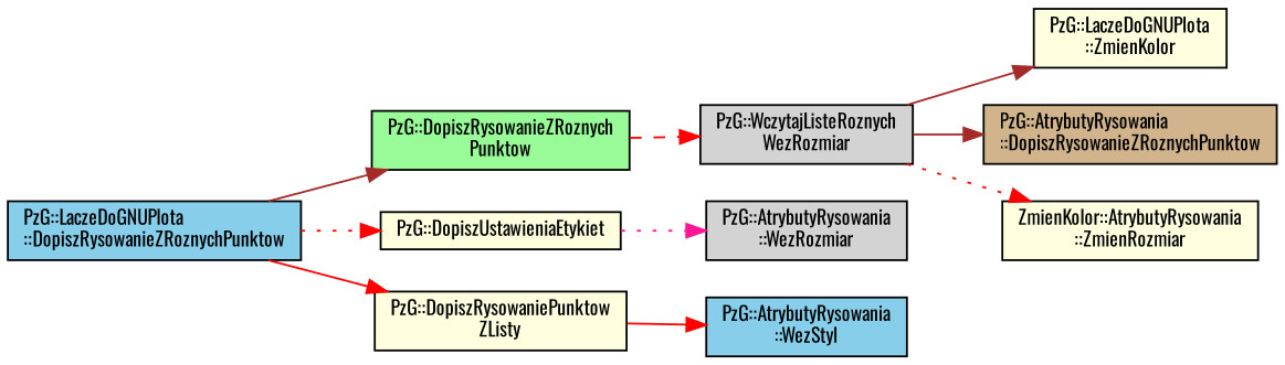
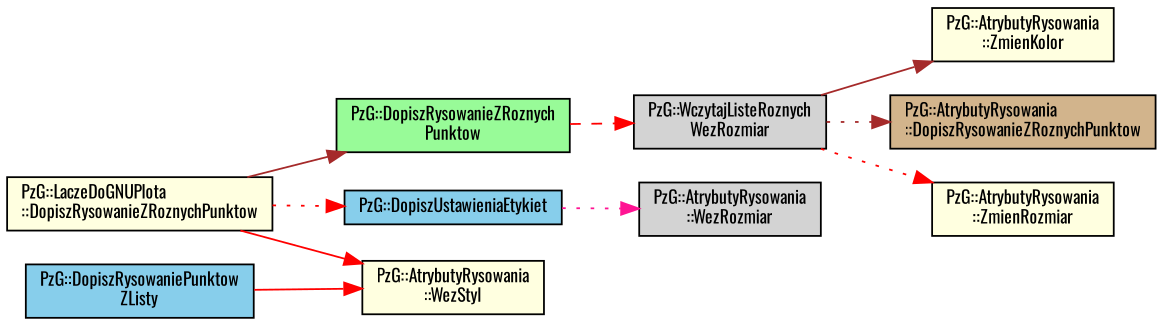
  digraph {
    fontname=Oswald
    rankdir=LR
    node [color=black fillcolor=skyblue fontname=Oswald fontsize=10 shape=record style=filled]
    edge [color=red fontname=Oswald fontsize=10 labelfontname=Helvetica labelfontsize=10 style=solid]
-   n1 [fontcolor=black height=0.2 label="PzG::LaczeDoGNUPlota\l::DopiszRysowanieZRoznychPunktow" width=0.4]
+   n1 [fillcolor=lightyellow fontcolor=black height=0.2 label="PzG::LaczeDoGNUPlota\l::DopiszRysowanieZRoznychPunktow" width=0.4]
    n2 [fillcolor=palegreen height=0.2 label="PzG::DopiszRysowanieZRoznych\lPunktow" width=0.4]
-   n3 [fillcolor=lightyellow height=0.2 label="PzG::DopiszUstawieniaEtykiet" width=0.4]
-   n4 [fillcolor=lightyellow height=0.2 label="PzG::DopiszRysowaniePunktow\lZListy" width=0.4]
+   n3 [height=0.2 label="PzG::DopiszUstawieniaEtykiet" width=0.4]
+   n4 [height=0.2 label="PzG::DopiszRysowaniePunktow\lZListy" width=0.4]
    n5 [fillcolor=lightgrey height=0.2 label="PzG::WczytajListeRoznych\lWezRozmiar" width=0.4]
    n6 [fillcolor=lightgrey height=0.2 label="PzG::AtrybutyRysowania\l::WezRozmiar" width=0.4]
-   n7 [height=0.2 label="PzG::AtrybutyRysowania\l::WezStyl" width=0.4]
-   n8 [fillcolor=lightyellow height=0.2 label="PzG::LaczeDoGNUPlota\l::ZmienKolor" width=0.4]
+   n7 [fillcolor=lightyellow height=0.2 label="PzG::AtrybutyRysowania\l::WezStyl" width=0.4]
+   n8 [fillcolor=lightyellow height=0.2 label="PzG::AtrybutyRysowania\l::ZmienKolor" width=0.4]
    n9 [fillcolor=tan height=0.2 label="PzG::AtrybutyRysowania\l::DopiszRysowanieZRoznychPunktow" width=0.4]
-   n10 [fillcolor=lightyellow height=0.2 label="ZmienKolor::AtrybutyRysowania\l::ZmienRozmiar" width=0.4]
+   n10 [fillcolor=lightyellow height=0.2 label="PzG::AtrybutyRysowania\l::ZmienRozmiar" width=0.4]
    n1 -> n2 [color=brown]
    n1 -> n3 [style=dotted]
-   n1 -> n4
+   n1 -> n7
    n2 -> n5 [style=dashed]
    n3 -> n6 [color=deeppink style=dotted]
    n4 -> n7
    n5 -> n8 [color=brown]
-   n5 -> n9 [color=brown]
+   n5 -> n9 [color=brown style=dotted]
    n5 -> n10 [style=dotted]
  }
